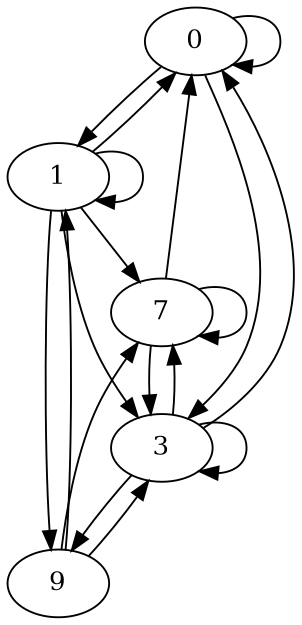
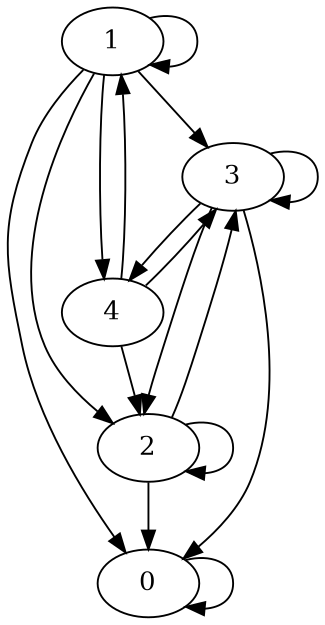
  digraph {
    0 [arm="<arms.ArmBernoulli object at 0x7f86aeb48908>"]
    1 [arm="<arms.ArmBernoulli object at 0x7f86aeb48940>"]
    3 [arm="<arms.ArmBernoulli object at 0x7f86aeb489b0>"]
-   4 [arm="<arms.ArmBernoulli object at 0x7f86aeb489e8>" label=9]
-   2 [arm="<arms.ArmBernoulli object at 0x7f86aeb48978>" label=7]
+   4 [arm="<arms.ArmBernoulli object at 0x7f86aeb489e8>"]
+   2 [arm="<arms.ArmBernoulli object at 0x7f86aeb48978>"]
    0 -> 0
-   0 -> 1
-   0 -> 3
    1 -> 0
    1 -> 1
    1 -> 3
    1 -> 4
    1 -> 2
    3 -> 0
    3 -> 3
    3 -> 4
    3 -> 2
    4 -> 1
    4 -> 3
    4 -> 2
    2 -> 0
    2 -> 3
    2 -> 2
  }
